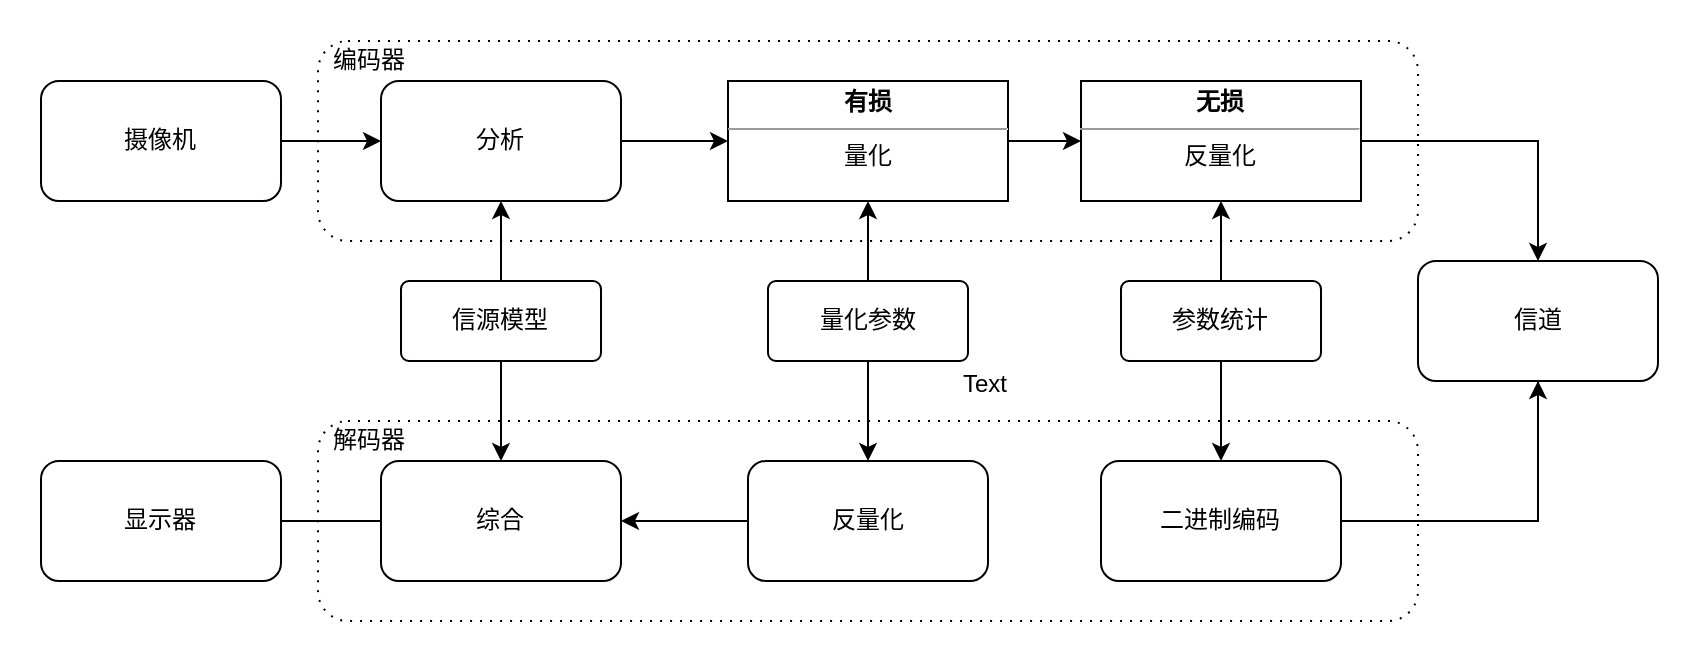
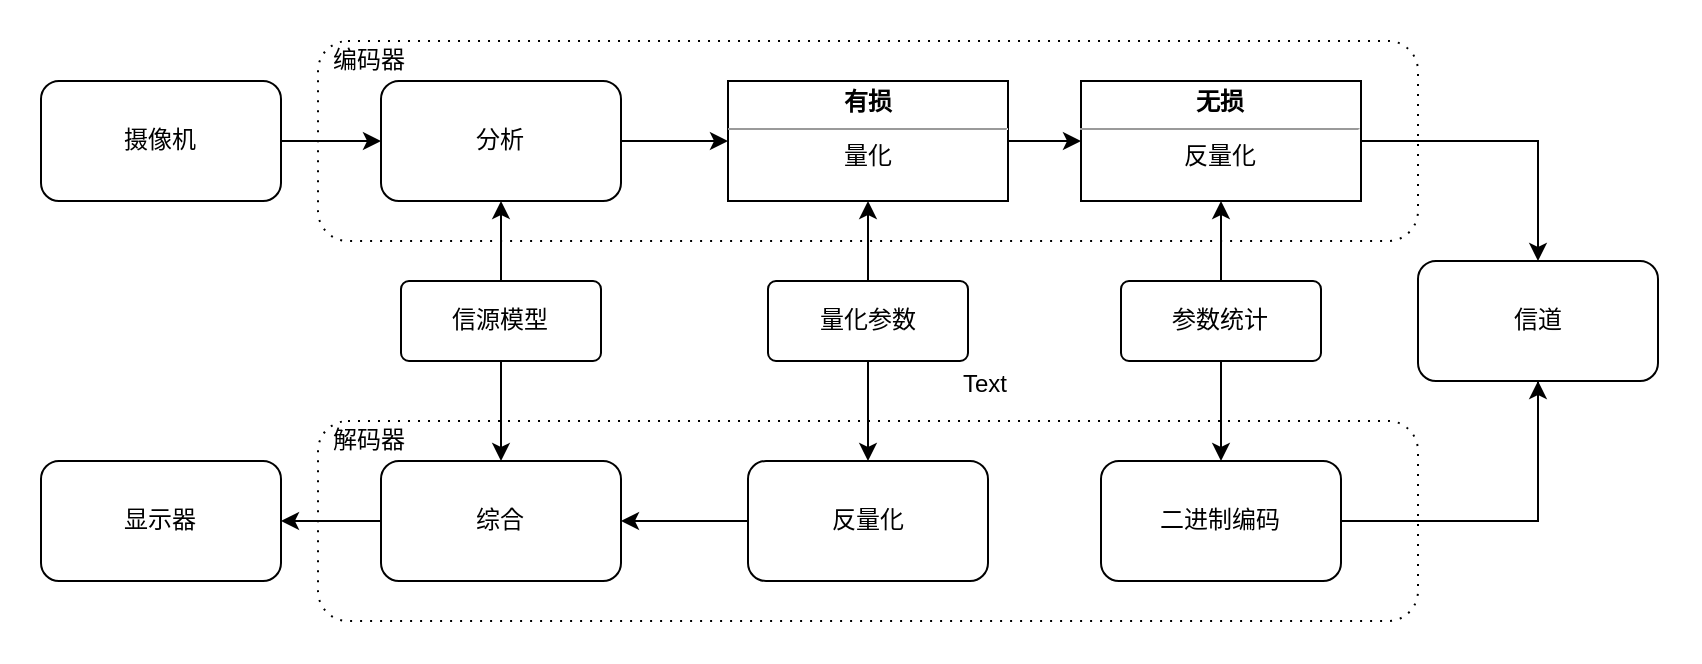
  <mxCell id="0" />
  <mxCell id="1" parent="0" />
  <mxCell id="2" value="" style="shape=ext;rounded=1;html=1;whiteSpace=wrap;dashed=1;dashPattern=1 4;" parent="1" vertex="1"><mxGeometry x="158.5" y="20" width="550" height="100" as="geometry" /></mxCell>
  <mxCell id="3" value="" style="edgeStyle=orthogonalEdgeStyle;rounded=0;orthogonalLoop=1;jettySize=auto;html=1;entryX=0;entryY=0.5;entryDx=0;entryDy=0;" parent="1" source="4" target="23" edge="1"><mxGeometry relative="1" as="geometry"><mxPoint x="180" y="70" as="targetPoint" /></mxGeometry></mxCell>
  <mxCell id="4" value="摄像机" style="rounded=1;whiteSpace=wrap;html=1;" parent="1" vertex="1"><mxGeometry x="20" y="40" width="120" height="60" as="geometry" /></mxCell>
  <mxCell id="5" style="edgeStyle=orthogonalEdgeStyle;rounded=0;orthogonalLoop=1;jettySize=auto;html=1;entryX=0;entryY=0.5;entryDx=0;entryDy=0;" parent="1" target="7" edge="1"><mxGeometry relative="1" as="geometry"><mxPoint x="320" y="70" as="sourcePoint" /><Array as="points"><mxPoint x="310" y="70" /><mxPoint x="310" y="70" /></Array></mxGeometry></mxCell>
  <mxCell id="6" style="edgeStyle=orthogonalEdgeStyle;rounded=0;orthogonalLoop=1;jettySize=auto;html=1;entryX=0;entryY=0.5;entryDx=0;entryDy=0;" parent="1" source="7" target="9" edge="1"><mxGeometry relative="1" as="geometry" /></mxCell>
  <mxCell id="7" value="&lt;p style=&quot;margin: 0px ; margin-top: 4px ; text-align: center&quot;&gt;&lt;b&gt;有损&lt;/b&gt;&lt;/p&gt;&lt;hr size=&quot;1&quot;&gt;&lt;div style=&quot;text-align: center ; height: 2px&quot;&gt;量化&lt;/div&gt;" style="verticalAlign=top;align=left;overflow=fill;fontSize=12;fontFamily=Helvetica;html=1;" parent="1" vertex="1"><mxGeometry x="363.5" y="40" width="140" height="60" as="geometry" /></mxCell>
  <mxCell id="8" style="edgeStyle=orthogonalEdgeStyle;rounded=0;orthogonalLoop=1;jettySize=auto;html=1;entryX=0.5;entryY=0;entryDx=0;entryDy=0;" parent="1" source="9" target="11" edge="1"><mxGeometry relative="1" as="geometry" /></mxCell>
  <mxCell id="9" value="&lt;p style=&quot;margin: 0px ; margin-top: 4px ; text-align: center&quot;&gt;&lt;b&gt;无损&lt;/b&gt;&lt;/p&gt;&lt;hr size=&quot;1&quot;&gt;&lt;div style=&quot;text-align: center ; height: 2px&quot;&gt;反量化&lt;/div&gt;" style="verticalAlign=top;align=left;overflow=fill;fontSize=12;fontFamily=Helvetica;html=1;" parent="1" vertex="1"><mxGeometry x="540" y="40" width="140" height="60" as="geometry" /></mxCell>
  <mxCell id="10" style="edgeStyle=orthogonalEdgeStyle;rounded=0;orthogonalLoop=1;jettySize=auto;html=1;entryX=1;entryY=0.5;entryDx=0;entryDy=0;" parent="1" source="11" edge="1"><mxGeometry relative="1" as="geometry"><mxPoint x="680" y="260" as="targetPoint" /><Array as="points"><mxPoint x="769" y="260" /></Array></mxGeometry></mxCell>
  <mxCell id="11" value="信道" style="rounded=1;whiteSpace=wrap;html=1;" parent="1" vertex="1"><mxGeometry x="708.5" y="130" width="120" height="60" as="geometry" /></mxCell>
  <mxCell id="12" value="" style="shape=ext;rounded=1;html=1;whiteSpace=wrap;dashed=1;dashPattern=1 4;" parent="1" vertex="1"><mxGeometry x="158.5" y="210" width="550" height="100" as="geometry" /></mxCell>
  <mxCell id="13" value="显示器" style="rounded=1;whiteSpace=wrap;html=1;" parent="1" vertex="1"><mxGeometry x="20" y="230" width="120" height="60" as="geometry" /></mxCell>
  <mxCell id="14" style="edgeStyle=orthogonalEdgeStyle;rounded=0;orthogonalLoop=1;jettySize=auto;html=1;entryX=0.5;entryY=0;entryDx=0;entryDy=0;" parent="1" source="16" edge="1"><mxGeometry relative="1" as="geometry"><mxPoint x="610" y="230" as="targetPoint" /></mxGeometry></mxCell>
  <mxCell id="15" style="edgeStyle=orthogonalEdgeStyle;rounded=0;orthogonalLoop=1;jettySize=auto;html=1;entryX=0.5;entryY=1;entryDx=0;entryDy=0;" parent="1" source="16" target="9" edge="1"><mxGeometry relative="1" as="geometry" /></mxCell>
  <mxCell id="16" value="参数统计" style="rounded=1;arcSize=10;whiteSpace=wrap;html=1;align=center;" parent="1" vertex="1"><mxGeometry x="560" y="140" width="100" height="40" as="geometry" /></mxCell>
  <mxCell id="17" style="edgeStyle=orthogonalEdgeStyle;rounded=0;orthogonalLoop=1;jettySize=auto;html=1;entryX=0.5;entryY=1;entryDx=0;entryDy=0;" parent="1" source="19" target="7" edge="1"><mxGeometry relative="1" as="geometry" /></mxCell>
  <mxCell id="18" style="edgeStyle=orthogonalEdgeStyle;rounded=0;orthogonalLoop=1;jettySize=auto;html=1;" parent="1" source="19" edge="1"><mxGeometry relative="1" as="geometry"><mxPoint x="433.5" y="230" as="targetPoint" /></mxGeometry></mxCell>
  <mxCell id="19" value="量化参数" style="rounded=1;arcSize=10;whiteSpace=wrap;html=1;align=center;" parent="1" vertex="1"><mxGeometry x="383.5" y="140" width="100" height="40" as="geometry" /></mxCell>
  <mxCell id="20" style="edgeStyle=orthogonalEdgeStyle;rounded=0;orthogonalLoop=1;jettySize=auto;html=1;" parent="1" source="22" edge="1"><mxGeometry relative="1" as="geometry"><mxPoint x="250" y="100" as="targetPoint" /></mxGeometry></mxCell>
  <mxCell id="21" style="edgeStyle=orthogonalEdgeStyle;rounded=0;orthogonalLoop=1;jettySize=auto;html=1;" parent="1" source="22" edge="1"><mxGeometry relative="1" as="geometry"><mxPoint x="250" y="230" as="targetPoint" /></mxGeometry></mxCell>
  <mxCell id="22" value="信源模型" style="rounded=1;arcSize=10;whiteSpace=wrap;html=1;align=center;" parent="1" vertex="1"><mxGeometry x="200" y="140" width="100" height="40" as="geometry" /></mxCell>
  <mxCell id="23" value="分析" style="rounded=1;whiteSpace=wrap;html=1;" parent="1" vertex="1"><mxGeometry x="190" y="40" width="120" height="60" as="geometry" /></mxCell>
  <mxCell id="24" value="编码器" style="text;html=1;align=center;verticalAlign=middle;resizable=0;points=[];autosize=1;" parent="1" vertex="1"><mxGeometry x="158.5" y="20" width="50" height="20" as="geometry" /></mxCell>
  <mxCell id="25" style="edgeStyle=orthogonalEdgeStyle;rounded=0;orthogonalLoop=1;jettySize=auto;html=1;" parent="1" source="26" target="11" edge="1"><mxGeometry relative="1" as="geometry" /></mxCell>
  <mxCell id="26" value="二进制编码" style="rounded=1;whiteSpace=wrap;html=1;" parent="1" vertex="1"><mxGeometry x="550" y="230" width="120" height="60" as="geometry" /></mxCell>
  <mxCell id="27" style="edgeStyle=orthogonalEdgeStyle;rounded=0;orthogonalLoop=1;jettySize=auto;html=1;" parent="1" source="28" target="30" edge="1"><mxGeometry relative="1" as="geometry" /></mxCell>
  <mxCell id="28" value="反量化" style="rounded=1;whiteSpace=wrap;html=1;" parent="1" vertex="1"><mxGeometry x="373.5" y="230" width="120" height="60" as="geometry" /></mxCell>
- <mxCell id="29" style="edgeStyle=orthogonalEdgeStyle;rounded=0;orthogonalLoop=1;jettySize=auto;html=1;exitX=0;exitY=0.5;exitDx=0;exitDy=0;entryX=1;entryY=0.5;entryDx=0;entryDy=0;endArrow=none;" parent="1" source="30" target="13" edge="1"><mxGeometry relative="1" as="geometry" /></mxCell>
+ <mxCell id="29" style="edgeStyle=orthogonalEdgeStyle;rounded=0;orthogonalLoop=1;jettySize=auto;html=1;exitX=0;exitY=0.5;exitDx=0;exitDy=0;entryX=1;entryY=0.5;entryDx=0;entryDy=0;" parent="1" source="30" target="13" edge="1"><mxGeometry relative="1" as="geometry" /></mxCell>
  <mxCell id="30" value="综合" style="rounded=1;whiteSpace=wrap;html=1;" parent="1" vertex="1"><mxGeometry x="190" y="230" width="120" height="60" as="geometry" /></mxCell>
  <mxCell id="31" value="解码器" style="text;html=1;align=center;verticalAlign=middle;resizable=0;points=[];autosize=1;" parent="1" vertex="1"><mxGeometry x="158.5" y="210" width="50" height="20" as="geometry" /></mxCell>
  <mxCell id="32" value="Text" style="text;html=1;align=center;verticalAlign=middle;resizable=0;points=[];autosize=1;" parent="1" vertex="1"><mxGeometry x="472" y="182" width="40" height="20" as="geometry" /></mxCell>
